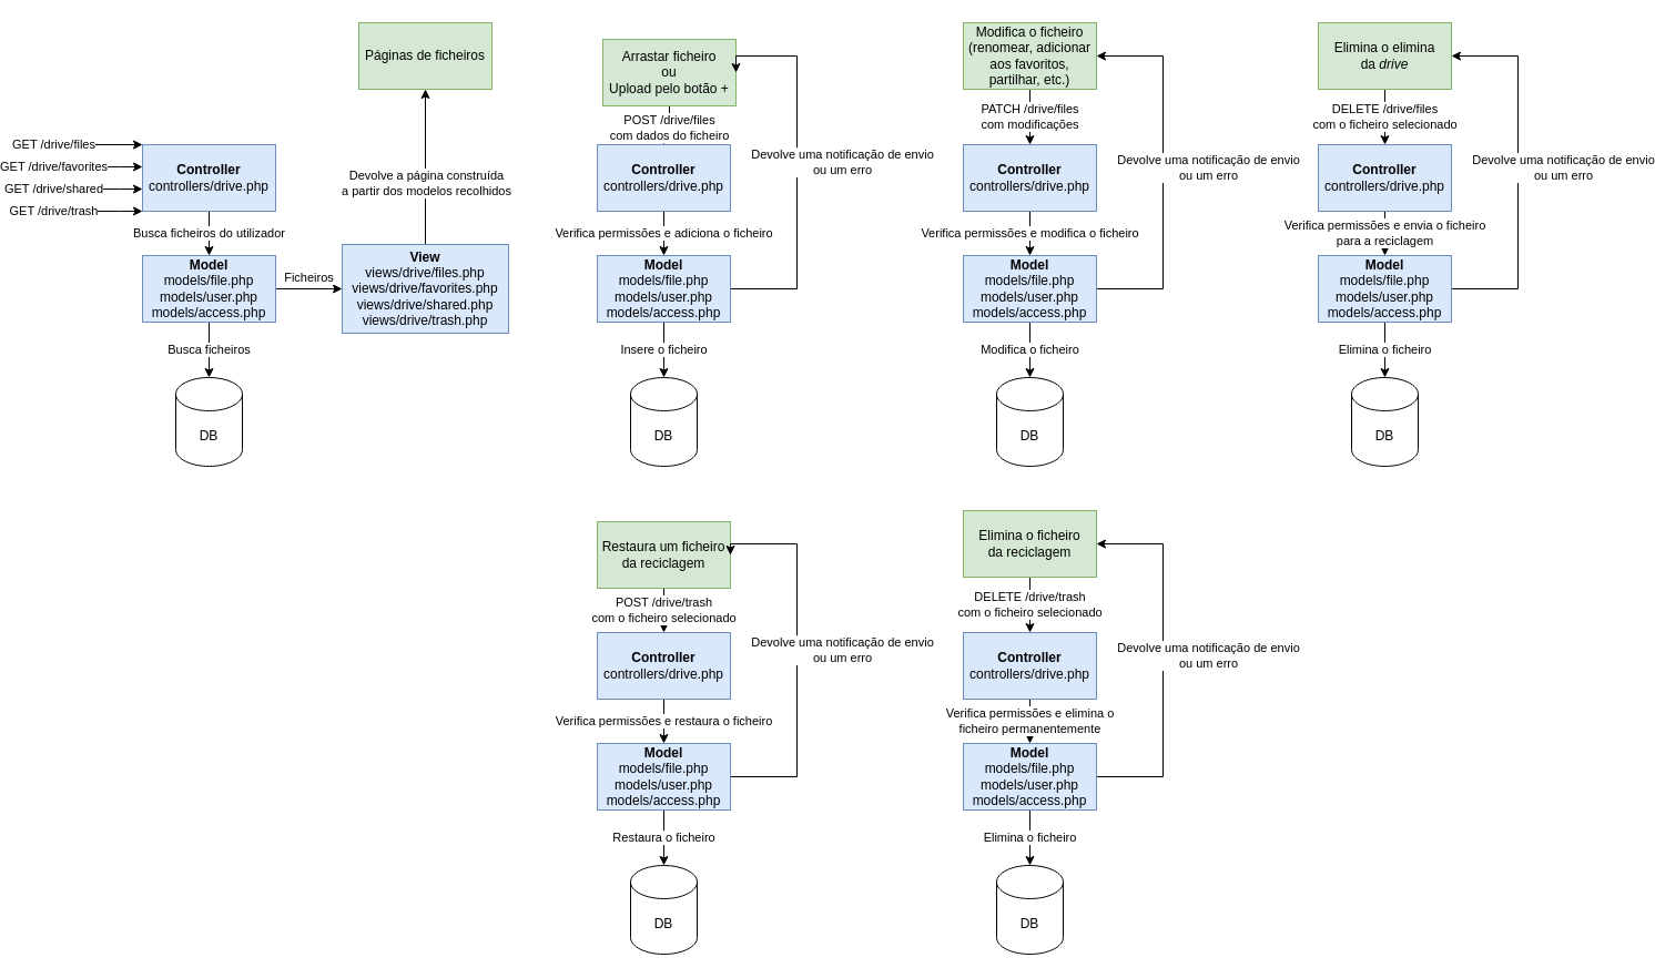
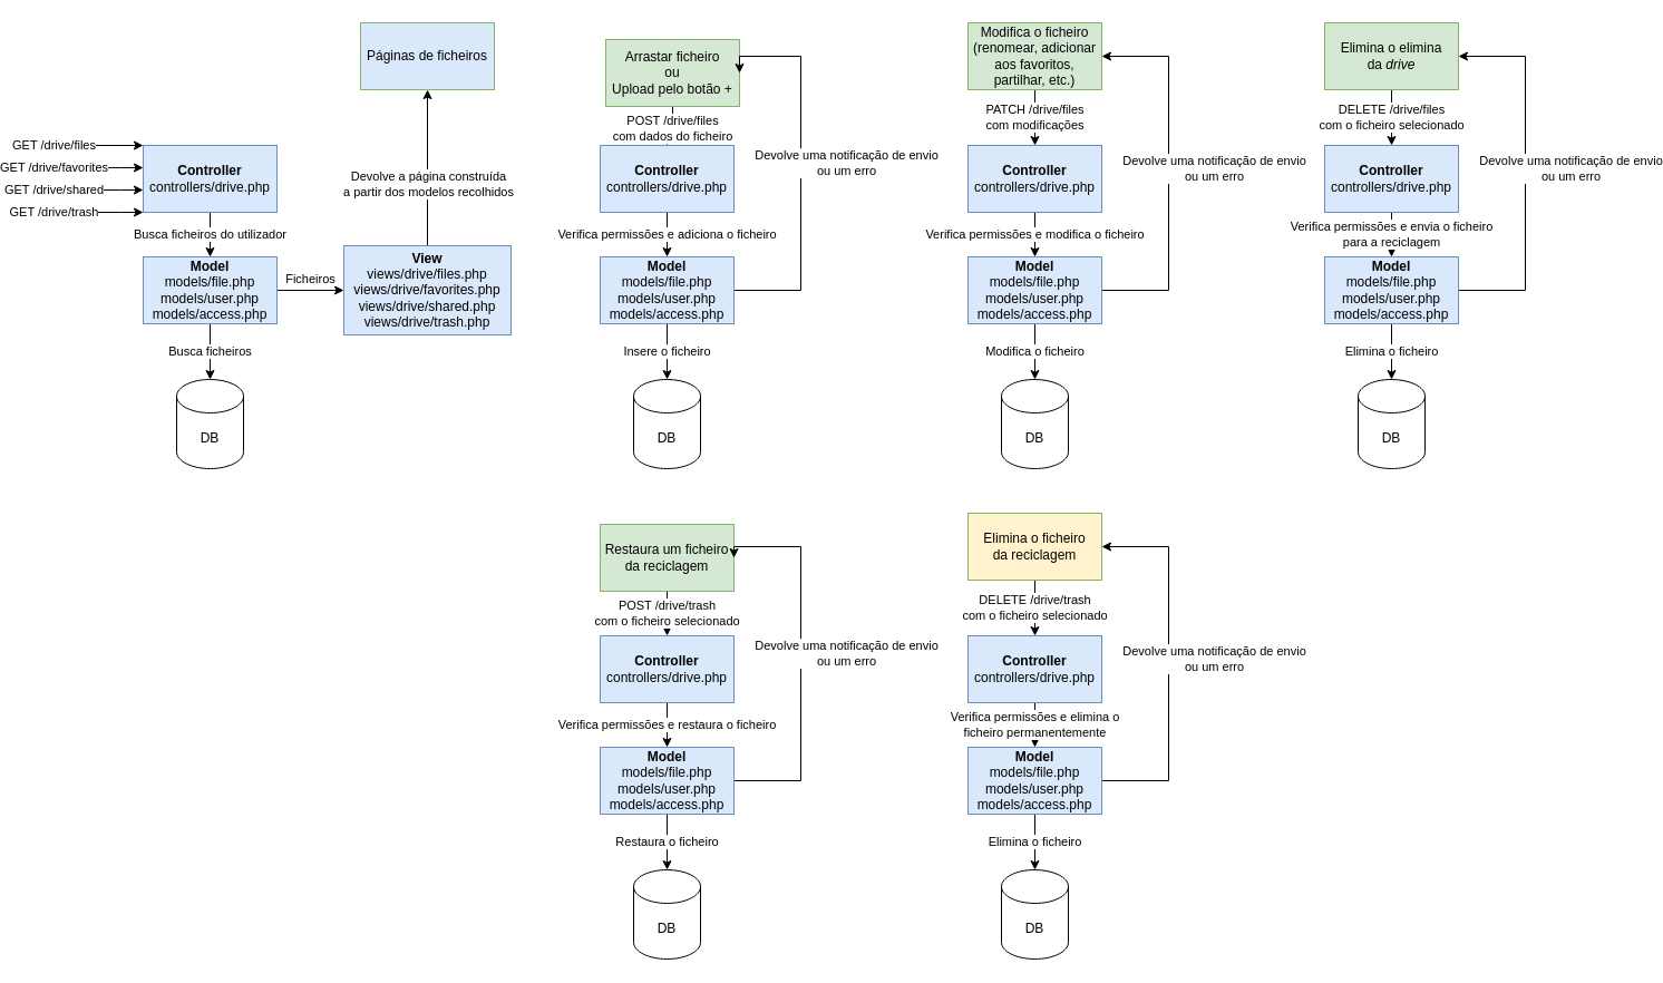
  <mxCell id="0" />
  <mxCell id="1" parent="0" />
  <mxCell id="2" value="GET /drive/trash" style="edgeStyle=orthogonalEdgeStyle;rounded=0;orthogonalLoop=1;jettySize=auto;html=1;exitX=0;exitY=1;exitDx=0;exitDy=0;startArrow=classic;startFill=1;endArrow=none;endFill=0;" parent="1" source="4" edge="1"><mxGeometry x="0.6" relative="1" as="geometry"><mxPoint x="20" y="190" as="targetPoint" /><Array as="points"><mxPoint x="100" y="190" /><mxPoint x="100" y="190" /></Array><mxPoint as="offset" /></mxGeometry></mxCell>
  <mxCell id="3" value="Busca ficheiros do utilizador" style="edgeStyle=orthogonalEdgeStyle;rounded=0;orthogonalLoop=1;jettySize=auto;html=1;startArrow=none;startFill=0;endArrow=classic;endFill=1;" parent="1" source="4" target="10" edge="1"><mxGeometry relative="1" as="geometry" /></mxCell>
  <mxCell id="4" value="&lt;div&gt;&lt;b&gt;Controller&lt;/b&gt;&lt;/div&gt;&lt;div&gt;controllers/drive.php&lt;br&gt;&lt;/div&gt;" style="rounded=0;whiteSpace=wrap;html=1;fillColor=#dae8fc;strokeColor=#6c8ebf;" parent="1" vertex="1"><mxGeometry x="120" y="130" width="120" height="60" as="geometry" /></mxCell>
  <mxCell id="5" value="GET /drive/shared" style="edgeStyle=orthogonalEdgeStyle;rounded=0;orthogonalLoop=1;jettySize=auto;html=1;exitX=0;exitY=1;exitDx=0;exitDy=0;startArrow=classic;startFill=1;endArrow=none;endFill=0;" parent="1" edge="1"><mxGeometry x="0.6" relative="1" as="geometry"><mxPoint x="20" y="170" as="targetPoint" /><mxPoint x="120" y="170" as="sourcePoint" /><Array as="points"><mxPoint x="100" y="170" /><mxPoint x="100" y="170" /></Array><mxPoint as="offset" /></mxGeometry></mxCell>
  <mxCell id="6" value="GET /drive/favorites" style="edgeStyle=orthogonalEdgeStyle;rounded=0;orthogonalLoop=1;jettySize=auto;html=1;exitX=0;exitY=1;exitDx=0;exitDy=0;startArrow=classic;startFill=1;endArrow=none;endFill=0;" parent="1" edge="1"><mxGeometry x="0.6" relative="1" as="geometry"><mxPoint x="20" y="150" as="targetPoint" /><mxPoint x="120" y="150" as="sourcePoint" /><Array as="points"><mxPoint x="100" y="150" /><mxPoint x="100" y="150" /></Array><mxPoint as="offset" /></mxGeometry></mxCell>
  <mxCell id="7" value="GET /drive/files" style="edgeStyle=orthogonalEdgeStyle;rounded=0;orthogonalLoop=1;jettySize=auto;html=1;exitX=0;exitY=1;exitDx=0;exitDy=0;startArrow=classic;startFill=1;endArrow=none;endFill=0;" parent="1" edge="1"><mxGeometry x="0.6" relative="1" as="geometry"><mxPoint x="20" y="130" as="targetPoint" /><mxPoint x="120" y="130" as="sourcePoint" /><Array as="points"><mxPoint x="70" y="130" /><mxPoint x="70" y="130" /></Array><mxPoint as="offset" /></mxGeometry></mxCell>
  <mxCell id="8" value="Ficheiros" style="edgeStyle=orthogonalEdgeStyle;rounded=0;orthogonalLoop=1;jettySize=auto;html=1;startArrow=none;startFill=0;endArrow=classic;endFill=1;" parent="1" source="10" target="13" edge="1"><mxGeometry y="10" relative="1" as="geometry"><mxPoint as="offset" /></mxGeometry></mxCell>
  <mxCell id="9" value="&lt;div&gt;Busca ficheiros&lt;/div&gt;" style="edgeStyle=orthogonalEdgeStyle;rounded=0;orthogonalLoop=1;jettySize=auto;html=1;startArrow=none;startFill=0;endArrow=classic;endFill=1;" parent="1" source="10" target="15" edge="1"><mxGeometry relative="1" as="geometry" /></mxCell>
  <mxCell id="10" value="&lt;div&gt;&lt;b&gt;Model&lt;/b&gt;&lt;br&gt;&lt;/div&gt;&lt;div&gt;models/file.php&lt;/div&gt;&lt;div&gt;models/user.php&lt;/div&gt;&lt;div&gt;models/access.php&lt;br&gt;&lt;/div&gt;" style="rounded=0;whiteSpace=wrap;html=1;fillColor=#dae8fc;strokeColor=#6c8ebf;" parent="1" vertex="1"><mxGeometry x="120" y="230" width="120" height="60" as="geometry" /></mxCell>
  <mxCell id="11" style="edgeStyle=orthogonalEdgeStyle;rounded=0;orthogonalLoop=1;jettySize=auto;html=1;exitX=0.5;exitY=0;exitDx=0;exitDy=0;entryX=0.5;entryY=1;entryDx=0;entryDy=0;startArrow=none;startFill=0;endArrow=classic;endFill=1;" parent="1" source="13" target="14" edge="1"><mxGeometry relative="1" as="geometry" /></mxCell>
  <mxCell id="12" value="&lt;div&gt;Devolve a página construída &lt;br&gt;&lt;/div&gt;&lt;div&gt;a partir dos modelos recolhidos&lt;/div&gt;" style="edgeLabel;html=1;align=center;verticalAlign=middle;resizable=0;points=[];" parent="11" vertex="1" connectable="0"><mxGeometry x="-0.2" y="1" relative="1" as="geometry"><mxPoint x="1" as="offset" /></mxGeometry></mxCell>
  <mxCell id="13" value="&lt;div&gt;&lt;b&gt;View&lt;/b&gt;&lt;br&gt;&lt;/div&gt;&lt;div&gt;views/drive/files.php&lt;/div&gt;&lt;div&gt;views/drive/favorites.php&lt;/div&gt;&lt;div&gt;views/drive/shared.php&lt;/div&gt;&lt;div&gt;views/drive/trash.php&lt;/div&gt;" style="rounded=0;whiteSpace=wrap;html=1;fillColor=#dae8fc;strokeColor=#6c8ebf;" parent="1" vertex="1"><mxGeometry x="300" y="220" width="150" height="80" as="geometry" /></mxCell>
- <mxCell id="14" value="Páginas de ficheiros" style="rounded=0;whiteSpace=wrap;html=1;fillColor=#d5e8d4;strokeColor=#82b366;" parent="1" vertex="1"><mxGeometry x="315" y="20" width="120" height="60" as="geometry" /></mxCell>
+ <mxCell id="14" value="Páginas de ficheiros" style="rounded=0;whiteSpace=wrap;html=1;fillColor=#dae8fc;strokeColor=#82b366;" parent="1" vertex="1"><mxGeometry x="315" y="20" width="120" height="60" as="geometry" /></mxCell>
  <mxCell id="15" value="DB" style="shape=cylinder3;whiteSpace=wrap;html=1;boundedLbl=1;backgroundOutline=1;size=15;" parent="1" vertex="1"><mxGeometry x="150" y="340" width="60" height="80" as="geometry" /></mxCell>
  <mxCell id="16" value="&lt;div&gt;POST /drive/files&lt;/div&gt;&lt;div&gt;com dados do ficheiro&lt;br&gt;&lt;/div&gt;" style="edgeStyle=orthogonalEdgeStyle;rounded=0;orthogonalLoop=1;jettySize=auto;html=1;startArrow=none;startFill=0;endArrow=classic;endFill=1;" parent="1" source="17" target="19" edge="1"><mxGeometry relative="1" as="geometry" /></mxCell>
  <mxCell id="17" value="&lt;div&gt;Arrastar ficheiro&lt;/div&gt;&lt;div&gt;ou&lt;/div&gt;&lt;div&gt;Upload pelo botão +&lt;br&gt;&lt;/div&gt;" style="rounded=0;whiteSpace=wrap;html=1;fillColor=#d5e8d4;strokeColor=#82b366;" parent="1" vertex="1"><mxGeometry x="535" y="35" width="120" height="60" as="geometry" /></mxCell>
  <mxCell id="18" value="Verifica permissões e adiciona o ficheiro" style="edgeStyle=orthogonalEdgeStyle;rounded=0;orthogonalLoop=1;jettySize=auto;html=1;startArrow=none;startFill=0;endArrow=classic;endFill=1;" parent="1" source="19" target="23" edge="1"><mxGeometry relative="1" as="geometry" /></mxCell>
  <mxCell id="19" value="&lt;div&gt;&lt;b&gt;Controller&lt;/b&gt;&lt;/div&gt;&lt;div&gt;controllers/drive.php&lt;br&gt;&lt;/div&gt;" style="rounded=0;whiteSpace=wrap;html=1;fillColor=#dae8fc;strokeColor=#6c8ebf;" parent="1" vertex="1"><mxGeometry x="530" y="130" width="120" height="60" as="geometry" /></mxCell>
  <mxCell id="20" value="Insere o ficheiro" style="edgeStyle=orthogonalEdgeStyle;rounded=0;orthogonalLoop=1;jettySize=auto;html=1;startArrow=none;startFill=0;endArrow=classic;endFill=1;" parent="1" source="23" target="24" edge="1"><mxGeometry relative="1" as="geometry" /></mxCell>
  <mxCell id="21" style="edgeStyle=orthogonalEdgeStyle;rounded=0;orthogonalLoop=1;jettySize=auto;html=1;startArrow=none;startFill=0;endArrow=classic;endFill=1;entryX=1;entryY=0.5;entryDx=0;entryDy=0;" parent="1" source="23" target="17" edge="1"><mxGeometry relative="1" as="geometry"><mxPoint x="740" y="50" as="targetPoint" /><Array as="points"><mxPoint x="710" y="260" /><mxPoint x="710" y="50" /></Array></mxGeometry></mxCell>
  <mxCell id="22" value="&lt;div&gt;Devolve uma notificação de envio&lt;/div&gt;&lt;div&gt;ou um erro&lt;br&gt;&lt;/div&gt;" style="edgeLabel;html=1;align=center;verticalAlign=middle;resizable=0;points=[];" parent="21" vertex="1" connectable="0"><mxGeometry x="0.091" y="-3" relative="1" as="geometry"><mxPoint x="37" y="10" as="offset" /></mxGeometry></mxCell>
  <mxCell id="23" value="&lt;div&gt;&lt;b&gt;Model&lt;/b&gt;&lt;br&gt;&lt;/div&gt;&lt;div&gt;models/file.php&lt;/div&gt;&lt;div&gt;models/user.php&lt;/div&gt;&lt;div&gt;models/access.php&lt;br&gt;&lt;/div&gt;" style="rounded=0;whiteSpace=wrap;html=1;fillColor=#dae8fc;strokeColor=#6c8ebf;" parent="1" vertex="1"><mxGeometry x="530" y="230" width="120" height="60" as="geometry" /></mxCell>
  <mxCell id="24" value="DB" style="shape=cylinder3;whiteSpace=wrap;html=1;boundedLbl=1;backgroundOutline=1;size=15;" parent="1" vertex="1"><mxGeometry x="560" y="340" width="60" height="80" as="geometry" /></mxCell>
  <mxCell id="25" value="&lt;div&gt;PATCH /drive/files&lt;/div&gt;&lt;div&gt;com modificações&lt;br&gt;&lt;/div&gt;" style="edgeStyle=orthogonalEdgeStyle;rounded=0;orthogonalLoop=1;jettySize=auto;html=1;startArrow=none;startFill=0;endArrow=classic;endFill=1;" parent="1" source="26" target="28" edge="1"><mxGeometry relative="1" as="geometry" /></mxCell>
  <mxCell id="26" value="&lt;div&gt;Modifica o ficheiro&lt;/div&gt;&lt;div&gt;(renomear, adicionar aos favoritos, partilhar, etc.)&lt;br&gt;&lt;/div&gt;" style="rounded=0;whiteSpace=wrap;html=1;fillColor=#d5e8d4;strokeColor=#82b366;" parent="1" vertex="1"><mxGeometry x="860" y="20" width="120" height="60" as="geometry" /></mxCell>
  <mxCell id="27" value="Verifica permissões e modifica o ficheiro" style="edgeStyle=orthogonalEdgeStyle;rounded=0;orthogonalLoop=1;jettySize=auto;html=1;startArrow=none;startFill=0;endArrow=classic;endFill=1;" parent="1" source="28" target="32" edge="1"><mxGeometry relative="1" as="geometry" /></mxCell>
  <mxCell id="28" value="&lt;div&gt;&lt;b&gt;Controller&lt;/b&gt;&lt;/div&gt;&lt;div&gt;controllers/drive.php&lt;br&gt;&lt;/div&gt;" style="rounded=0;whiteSpace=wrap;html=1;fillColor=#dae8fc;strokeColor=#6c8ebf;" parent="1" vertex="1"><mxGeometry x="860" y="130" width="120" height="60" as="geometry" /></mxCell>
  <mxCell id="29" value="Modifica o ficheiro" style="edgeStyle=orthogonalEdgeStyle;rounded=0;orthogonalLoop=1;jettySize=auto;html=1;startArrow=none;startFill=0;endArrow=classic;endFill=1;" parent="1" source="32" target="33" edge="1"><mxGeometry relative="1" as="geometry" /></mxCell>
  <mxCell id="30" style="edgeStyle=orthogonalEdgeStyle;rounded=0;orthogonalLoop=1;jettySize=auto;html=1;startArrow=none;startFill=0;endArrow=classic;endFill=1;entryX=1;entryY=0.5;entryDx=0;entryDy=0;" parent="1" source="32" target="26" edge="1"><mxGeometry relative="1" as="geometry"><mxPoint x="1070" y="50" as="targetPoint" /><Array as="points"><mxPoint x="1040" y="260" /><mxPoint x="1040" y="50" /></Array></mxGeometry></mxCell>
  <mxCell id="31" value="&lt;div&gt;Devolve uma notificação de envio&lt;/div&gt;&lt;div&gt;ou um erro&lt;br&gt;&lt;/div&gt;" style="edgeLabel;html=1;align=center;verticalAlign=middle;resizable=0;points=[];" parent="30" vertex="1" connectable="0"><mxGeometry x="0.091" y="-3" relative="1" as="geometry"><mxPoint x="37" y="10" as="offset" /></mxGeometry></mxCell>
  <mxCell id="32" value="&lt;div&gt;&lt;b&gt;Model&lt;/b&gt;&lt;br&gt;&lt;/div&gt;&lt;div&gt;models/file.php&lt;/div&gt;&lt;div&gt;models/user.php&lt;/div&gt;&lt;div&gt;models/access.php&lt;br&gt;&lt;/div&gt;" style="rounded=0;whiteSpace=wrap;html=1;fillColor=#dae8fc;strokeColor=#6c8ebf;" parent="1" vertex="1"><mxGeometry x="860" y="230" width="120" height="60" as="geometry" /></mxCell>
  <mxCell id="33" value="DB" style="shape=cylinder3;whiteSpace=wrap;html=1;boundedLbl=1;backgroundOutline=1;size=15;" parent="1" vertex="1"><mxGeometry x="890" y="340" width="60" height="80" as="geometry" /></mxCell>
  <mxCell id="34" value="&lt;div&gt;DELETE /drive/files&lt;/div&gt;&lt;div&gt;com o ficheiro selecionado&lt;br&gt;&lt;/div&gt;" style="edgeStyle=orthogonalEdgeStyle;rounded=0;orthogonalLoop=1;jettySize=auto;html=1;startArrow=none;startFill=0;endArrow=classic;endFill=1;" parent="1" source="35" target="37" edge="1"><mxGeometry relative="1" as="geometry" /></mxCell>
  <mxCell id="35" value="&lt;div&gt;Elimina o elimina&lt;/div&gt;&lt;div&gt;da &lt;i&gt;drive&lt;/i&gt;&lt;br&gt;&lt;/div&gt;" style="rounded=0;whiteSpace=wrap;html=1;fillColor=#d5e8d4;strokeColor=#82b366;" parent="1" vertex="1"><mxGeometry x="1180" y="20" width="120" height="60" as="geometry" /></mxCell>
  <mxCell id="36" value="&lt;div&gt;Verifica permissões e envia o ficheiro&lt;/div&gt;&lt;div&gt;para a reciclagem&lt;br&gt;&lt;/div&gt;" style="edgeStyle=orthogonalEdgeStyle;rounded=0;orthogonalLoop=1;jettySize=auto;html=1;startArrow=none;startFill=0;endArrow=classic;endFill=1;" parent="1" source="37" target="41" edge="1"><mxGeometry relative="1" as="geometry" /></mxCell>
  <mxCell id="37" value="&lt;div&gt;&lt;b&gt;Controller&lt;/b&gt;&lt;/div&gt;&lt;div&gt;controllers/drive.php&lt;br&gt;&lt;/div&gt;" style="rounded=0;whiteSpace=wrap;html=1;fillColor=#dae8fc;strokeColor=#6c8ebf;" parent="1" vertex="1"><mxGeometry x="1180" y="130" width="120" height="60" as="geometry" /></mxCell>
  <mxCell id="38" value="Elimina o ficheiro" style="edgeStyle=orthogonalEdgeStyle;rounded=0;orthogonalLoop=1;jettySize=auto;html=1;startArrow=none;startFill=0;endArrow=classic;endFill=1;" parent="1" source="41" target="42" edge="1"><mxGeometry relative="1" as="geometry" /></mxCell>
  <mxCell id="39" style="edgeStyle=orthogonalEdgeStyle;rounded=0;orthogonalLoop=1;jettySize=auto;html=1;startArrow=none;startFill=0;endArrow=classic;endFill=1;entryX=1;entryY=0.5;entryDx=0;entryDy=0;" parent="1" source="41" target="35" edge="1"><mxGeometry relative="1" as="geometry"><mxPoint x="1390" y="50" as="targetPoint" /><Array as="points"><mxPoint x="1360" y="260" /><mxPoint x="1360" y="50" /></Array></mxGeometry></mxCell>
  <mxCell id="40" value="&lt;div&gt;Devolve uma notificação de envio&lt;/div&gt;&lt;div&gt;ou um erro&lt;br&gt;&lt;/div&gt;" style="edgeLabel;html=1;align=center;verticalAlign=middle;resizable=0;points=[];" parent="39" vertex="1" connectable="0"><mxGeometry x="0.091" y="-3" relative="1" as="geometry"><mxPoint x="37" y="10" as="offset" /></mxGeometry></mxCell>
  <mxCell id="41" value="&lt;div&gt;&lt;b&gt;Model&lt;/b&gt;&lt;br&gt;&lt;/div&gt;&lt;div&gt;models/file.php&lt;/div&gt;&lt;div&gt;models/user.php&lt;/div&gt;&lt;div&gt;models/access.php&lt;br&gt;&lt;/div&gt;" style="rounded=0;whiteSpace=wrap;html=1;fillColor=#dae8fc;strokeColor=#6c8ebf;" parent="1" vertex="1"><mxGeometry x="1180" y="230" width="120" height="60" as="geometry" /></mxCell>
  <mxCell id="42" value="DB" style="shape=cylinder3;whiteSpace=wrap;html=1;boundedLbl=1;backgroundOutline=1;size=15;" parent="1" vertex="1"><mxGeometry x="1210" y="340" width="60" height="80" as="geometry" /></mxCell>
  <mxCell id="43" value="&lt;div&gt;POST /drive/trash&lt;/div&gt;&lt;div&gt;com o ficheiro selecionado&lt;br&gt;&lt;/div&gt;" style="edgeStyle=orthogonalEdgeStyle;rounded=0;orthogonalLoop=1;jettySize=auto;html=1;startArrow=none;startFill=0;endArrow=classic;endFill=1;" parent="1" source="44" target="46" edge="1"><mxGeometry relative="1" as="geometry" /></mxCell>
  <mxCell id="44" value="Restaura um ficheiro da reciclagem" style="rounded=0;whiteSpace=wrap;html=1;fillColor=#d5e8d4;strokeColor=#82b366;" parent="1" vertex="1"><mxGeometry x="530" y="470" width="120" height="60" as="geometry" /></mxCell>
  <mxCell id="45" value="&lt;div&gt;Verifica permissões e restaura o ficheiro&lt;br&gt;&lt;/div&gt;" style="edgeStyle=orthogonalEdgeStyle;rounded=0;orthogonalLoop=1;jettySize=auto;html=1;startArrow=none;startFill=0;endArrow=classic;endFill=1;" parent="1" source="46" target="50" edge="1"><mxGeometry relative="1" as="geometry" /></mxCell>
  <mxCell id="46" value="&lt;div&gt;&lt;b&gt;Controller&lt;/b&gt;&lt;/div&gt;&lt;div&gt;controllers/drive.php&lt;br&gt;&lt;/div&gt;" style="rounded=0;whiteSpace=wrap;html=1;fillColor=#dae8fc;strokeColor=#6c8ebf;" parent="1" vertex="1"><mxGeometry x="530" y="570" width="120" height="60" as="geometry" /></mxCell>
  <mxCell id="47" value="Restaura o ficheiro" style="edgeStyle=orthogonalEdgeStyle;rounded=0;orthogonalLoop=1;jettySize=auto;html=1;startArrow=none;startFill=0;endArrow=classic;endFill=1;" parent="1" source="50" target="51" edge="1"><mxGeometry relative="1" as="geometry" /></mxCell>
  <mxCell id="48" style="edgeStyle=orthogonalEdgeStyle;rounded=0;orthogonalLoop=1;jettySize=auto;html=1;startArrow=none;startFill=0;endArrow=classic;endFill=1;entryX=1;entryY=0.5;entryDx=0;entryDy=0;" parent="1" source="50" target="44" edge="1"><mxGeometry relative="1" as="geometry"><mxPoint x="740" y="490" as="targetPoint" /><Array as="points"><mxPoint x="710" y="700" /><mxPoint x="710" y="490" /></Array></mxGeometry></mxCell>
  <mxCell id="49" value="&lt;div&gt;Devolve uma notificação de envio&lt;/div&gt;&lt;div&gt;ou um erro&lt;br&gt;&lt;/div&gt;" style="edgeLabel;html=1;align=center;verticalAlign=middle;resizable=0;points=[];" parent="48" vertex="1" connectable="0"><mxGeometry x="0.091" y="-3" relative="1" as="geometry"><mxPoint x="37" y="10" as="offset" /></mxGeometry></mxCell>
  <mxCell id="50" value="&lt;div&gt;&lt;b&gt;Model&lt;/b&gt;&lt;br&gt;&lt;/div&gt;&lt;div&gt;models/file.php&lt;/div&gt;&lt;div&gt;models/user.php&lt;/div&gt;&lt;div&gt;models/access.php&lt;br&gt;&lt;/div&gt;" style="rounded=0;whiteSpace=wrap;html=1;fillColor=#dae8fc;strokeColor=#6c8ebf;" parent="1" vertex="1"><mxGeometry x="530" y="670" width="120" height="60" as="geometry" /></mxCell>
  <mxCell id="51" value="DB" style="shape=cylinder3;whiteSpace=wrap;html=1;boundedLbl=1;backgroundOutline=1;size=15;" parent="1" vertex="1"><mxGeometry x="560" y="780" width="60" height="80" as="geometry" /></mxCell>
  <mxCell id="52" value="&lt;div&gt;DELETE /drive/trash&lt;/div&gt;&lt;div&gt;com o ficheiro selecionado&lt;br&gt;&lt;/div&gt;" style="edgeStyle=orthogonalEdgeStyle;rounded=0;orthogonalLoop=1;jettySize=auto;html=1;startArrow=none;startFill=0;endArrow=classic;endFill=1;" parent="1" source="53" target="55" edge="1"><mxGeometry relative="1" as="geometry" /></mxCell>
- <mxCell id="53" value="&lt;div&gt;Elimina o ficheiro&lt;/div&gt;&lt;div&gt;da reciclagem&lt;br&gt;&lt;/div&gt;" style="rounded=0;whiteSpace=wrap;html=1;fillColor=#d5e8d4;strokeColor=#82b366;" parent="1" vertex="1"><mxGeometry x="860" y="460" width="120" height="60" as="geometry" /></mxCell>
+ <mxCell id="53" value="&lt;div&gt;Elimina o ficheiro&lt;/div&gt;&lt;div&gt;da reciclagem&lt;br&gt;&lt;/div&gt;" style="rounded=0;whiteSpace=wrap;html=1;fillColor=#fff2cc;strokeColor=#82b366;" parent="1" vertex="1"><mxGeometry x="860" y="460" width="120" height="60" as="geometry" /></mxCell>
  <mxCell id="54" value="&lt;div&gt;Verifica permissões e elimina o&lt;/div&gt;&lt;div&gt;ficheiro permanentemente&lt;br&gt;&lt;/div&gt;" style="edgeStyle=orthogonalEdgeStyle;rounded=0;orthogonalLoop=1;jettySize=auto;html=1;startArrow=none;startFill=0;endArrow=classic;endFill=1;" parent="1" source="55" target="59" edge="1"><mxGeometry relative="1" as="geometry" /></mxCell>
  <mxCell id="55" value="&lt;div&gt;&lt;b&gt;Controller&lt;/b&gt;&lt;/div&gt;&lt;div&gt;controllers/drive.php&lt;br&gt;&lt;/div&gt;" style="rounded=0;whiteSpace=wrap;html=1;fillColor=#dae8fc;strokeColor=#6c8ebf;" parent="1" vertex="1"><mxGeometry x="860" y="570" width="120" height="60" as="geometry" /></mxCell>
  <mxCell id="56" value="Elimina o ficheiro" style="edgeStyle=orthogonalEdgeStyle;rounded=0;orthogonalLoop=1;jettySize=auto;html=1;startArrow=none;startFill=0;endArrow=classic;endFill=1;" parent="1" source="59" target="60" edge="1"><mxGeometry relative="1" as="geometry" /></mxCell>
  <mxCell id="57" style="edgeStyle=orthogonalEdgeStyle;rounded=0;orthogonalLoop=1;jettySize=auto;html=1;startArrow=none;startFill=0;endArrow=classic;endFill=1;entryX=1;entryY=0.5;entryDx=0;entryDy=0;" parent="1" source="59" target="53" edge="1"><mxGeometry relative="1" as="geometry"><mxPoint x="1070" y="490" as="targetPoint" /><Array as="points"><mxPoint x="1040" y="700" /><mxPoint x="1040" y="490" /></Array></mxGeometry></mxCell>
  <mxCell id="58" value="&lt;div&gt;Devolve uma notificação de envio&lt;/div&gt;&lt;div&gt;ou um erro&lt;br&gt;&lt;/div&gt;" style="edgeLabel;html=1;align=center;verticalAlign=middle;resizable=0;points=[];" parent="57" vertex="1" connectable="0"><mxGeometry x="0.091" y="-3" relative="1" as="geometry"><mxPoint x="37" y="10" as="offset" /></mxGeometry></mxCell>
  <mxCell id="59" value="&lt;div&gt;&lt;b&gt;Model&lt;/b&gt;&lt;br&gt;&lt;/div&gt;&lt;div&gt;models/file.php&lt;/div&gt;&lt;div&gt;models/user.php&lt;/div&gt;&lt;div&gt;models/access.php&lt;br&gt;&lt;/div&gt;" style="rounded=0;whiteSpace=wrap;html=1;fillColor=#dae8fc;strokeColor=#6c8ebf;" parent="1" vertex="1"><mxGeometry x="860" y="670" width="120" height="60" as="geometry" /></mxCell>
  <mxCell id="60" value="DB" style="shape=cylinder3;whiteSpace=wrap;html=1;boundedLbl=1;backgroundOutline=1;size=15;" parent="1" vertex="1"><mxGeometry x="890" y="780" width="60" height="80" as="geometry" /></mxCell>
